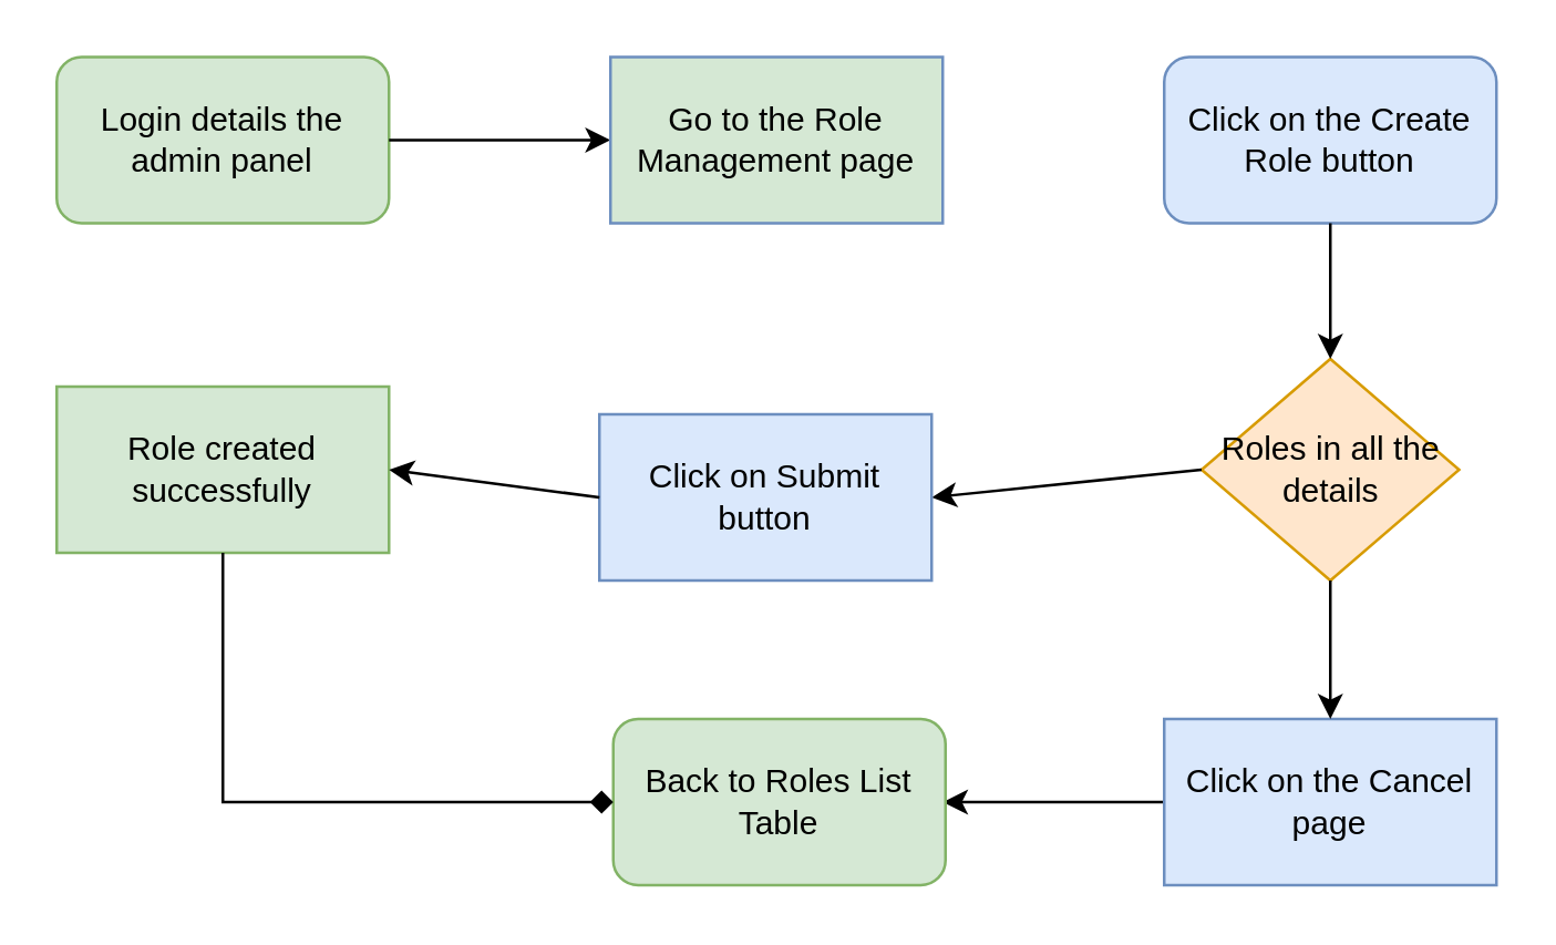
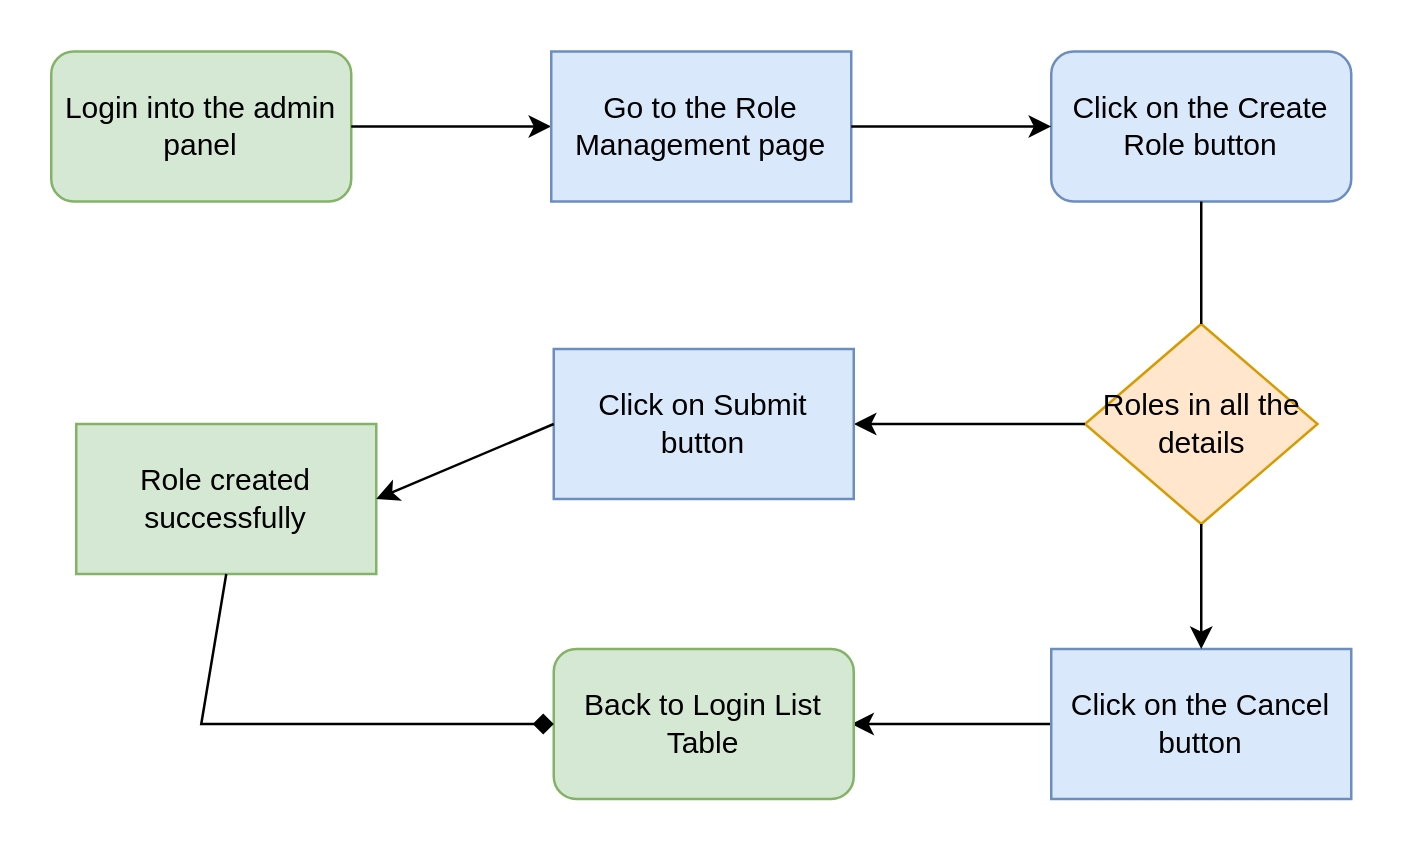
  <mxCell id="0" />
  <mxCell id="1" parent="0" />
  <mxCell id="2" style="edgeStyle=orthogonalEdgeStyle;rounded=0;orthogonalLoop=1;jettySize=auto;html=1;exitX=0.5;exitY=1;exitDx=0;exitDy=0;" parent="1" edge="1"><mxGeometry relative="1" as="geometry"><mxPoint x="325" y="90" as="sourcePoint" /><mxPoint x="325" y="90" as="targetPoint" /></mxGeometry></mxCell>
- <mxCell id="3" value="&lt;font style=&quot;font-size: 12px;&quot;&gt;Login details the admin panel&lt;/font&gt;" style="rounded=1;whiteSpace=wrap;html=1;fontSize=10;fillColor=#d5e8d4;strokeColor=#82b366;" parent="1" vertex="1"><mxGeometry x="20" y="20" width="120" height="60" as="geometry" /></mxCell>
+ <mxCell id="3" value="&lt;font style=&quot;font-size: 12px;&quot;&gt;Login into the admin panel&lt;/font&gt;" style="rounded=1;whiteSpace=wrap;html=1;fontSize=10;fillColor=#d5e8d4;strokeColor=#82b366;" parent="1" vertex="1"><mxGeometry x="20" y="20" width="120" height="60" as="geometry" /></mxCell>
  <mxCell id="4" value="" style="endArrow=classic;html=1;rounded=0;fontSize=10;exitX=1;exitY=0.5;exitDx=0;exitDy=0;" parent="1" source="3" edge="1"><mxGeometry width="50" height="50" relative="1" as="geometry"><mxPoint x="330" y="50" as="sourcePoint" /><mxPoint x="220" y="50" as="targetPoint" /></mxGeometry></mxCell>
- <mxCell id="5" value="&lt;font style=&quot;font-size: 12px;&quot;&gt;Go to the Role Management page&lt;/font&gt;" style="rounded=0;whiteSpace=wrap;html=1;fontSize=10;fillColor=#d5e8d4;strokeColor=#6c8ebf;" parent="1" vertex="1"><mxGeometry x="220" y="20" width="120" height="60" as="geometry" /></mxCell>
+ <mxCell id="5" value="&lt;font style=&quot;font-size: 12px;&quot;&gt;Go to the Role Management page&lt;/font&gt;" style="rounded=0;whiteSpace=wrap;html=1;fontSize=10;fillColor=#dae8fc;strokeColor=#6c8ebf;" parent="1" vertex="1"><mxGeometry x="220" y="20" width="120" height="60" as="geometry" /></mxCell>
  <mxCell id="6" value="&lt;font style=&quot;font-size: 12px;&quot;&gt;Click on the Create Role button&lt;/font&gt;" style="whiteSpace=wrap;html=1;fontSize=10;fillColor=#dae8fc;strokeColor=#6c8ebf;rounded=1;" parent="1" vertex="1"><mxGeometry x="420" y="20" width="120" height="60" as="geometry" /></mxCell>
+ <mxCell id="7" value="" style="endArrow=classic;html=1;rounded=0;fontSize=12;entryX=0;entryY=0.5;entryDx=0;entryDy=0;exitX=1;exitY=0.5;exitDx=0;exitDy=0;" parent="1" source="5" target="6" edge="1"><mxGeometry width="50" height="50" relative="1" as="geometry"><mxPoint x="330" y="110" as="sourcePoint" /><mxPoint x="380" y="60" as="targetPoint" /></mxGeometry></mxCell>
  <mxCell id="8" value="&lt;span style=&quot;font-size: 12px;&quot;&gt;Roles in all the details&lt;/span&gt;" style="rhombus;whiteSpace=wrap;html=1;fontSize=10;fillColor=#ffe6cc;strokeColor=#d79b00;rounded=0;" vertex="1" parent="1"><mxGeometry x="433.5" y="129" width="93" height="80" as="geometry" /></mxCell>
- <mxCell id="9" value="" style="endArrow=classic;html=1;rounded=0;exitX=0.5;exitY=1;exitDx=0;exitDy=0;entryX=0.5;entryY=0;entryDx=0;entryDy=0;" edge="1" parent="1" source="6" target="8"><mxGeometry width="50" height="50" relative="1" as="geometry"><mxPoint x="247" y="329" as="sourcePoint" /><mxPoint x="297" y="279" as="targetPoint" /></mxGeometry></mxCell>
+ <mxCell id="9" value="" style="endArrow=none;html=1;rounded=0;exitX=0.5;exitY=1;exitDx=0;exitDy=0;entryX=0.5;entryY=0;entryDx=0;entryDy=0;" edge="1" parent="1" source="6" target="8"><mxGeometry width="50" height="50" relative="1" as="geometry"><mxPoint x="247" y="329" as="sourcePoint" /><mxPoint x="297" y="279" as="targetPoint" /></mxGeometry></mxCell>
  <mxCell id="10" value="" style="endArrow=classic;html=1;rounded=0;exitX=0;exitY=0.5;exitDx=0;exitDy=0;entryX=1;entryY=0.5;entryDx=0;entryDy=0;" edge="1" parent="1" source="8" target="11"><mxGeometry width="50" height="50" relative="1" as="geometry"><mxPoint x="247" y="329" as="sourcePoint" /><mxPoint x="407" y="209" as="targetPoint" /></mxGeometry></mxCell>
- <mxCell id="11" value="Click on Submit button" style="rounded=0;whiteSpace=wrap;html=1;fillColor=#dae8fc;strokeColor=#6c8ebf;" vertex="1" parent="1"><mxGeometry x="216" y="149" width="120" height="60" as="geometry" /></mxCell>
- <mxCell id="12" value="Role created successfully" style="rounded=0;whiteSpace=wrap;html=1;fillColor=#d5e8d4;strokeColor=#82b366;" vertex="1" parent="1"><mxGeometry x="20" y="139" width="120" height="60" as="geometry" /></mxCell>
+ <mxCell id="11" value="Click on Submit button" style="rounded=0;whiteSpace=wrap;html=1;fillColor=#dae8fc;strokeColor=#6c8ebf;" vertex="1" parent="1"><mxGeometry x="221" y="139" width="120" height="60" as="geometry" /></mxCell>
+ <mxCell id="12" value="Role created successfully" style="rounded=0;whiteSpace=wrap;html=1;fillColor=#d5e8d4;strokeColor=#82b366;" vertex="1" parent="1"><mxGeometry x="30" y="169" width="120" height="60" as="geometry" /></mxCell>
  <mxCell id="13" value="" style="endArrow=classic;html=1;rounded=0;exitX=0;exitY=0.5;exitDx=0;exitDy=0;entryX=1;entryY=0.5;entryDx=0;entryDy=0;" edge="1" parent="1" source="11" target="12"><mxGeometry width="50" height="50" relative="1" as="geometry"><mxPoint x="247" y="369" as="sourcePoint" /><mxPoint x="297" y="319" as="targetPoint" /></mxGeometry></mxCell>
  <mxCell id="14" value="" style="edgeStyle=orthogonalEdgeStyle;rounded=0;orthogonalLoop=1;jettySize=auto;html=1;" edge="1" parent="1" source="15"><mxGeometry relative="1" as="geometry"><mxPoint x="340" y="289" as="targetPoint" /></mxGeometry></mxCell>
- <mxCell id="15" value="Click on the Cancel page" style="rounded=0;whiteSpace=wrap;html=1;fillColor=#dae8fc;strokeColor=#6c8ebf;" vertex="1" parent="1"><mxGeometry x="420" y="259" width="120" height="60" as="geometry" /></mxCell>
+ <mxCell id="15" value="Click on the Cancel button" style="rounded=0;whiteSpace=wrap;html=1;fillColor=#dae8fc;strokeColor=#6c8ebf;" vertex="1" parent="1"><mxGeometry x="420" y="259" width="120" height="60" as="geometry" /></mxCell>
  <mxCell id="16" value="" style="endArrow=classic;html=1;rounded=0;exitX=0.5;exitY=1;exitDx=0;exitDy=0;entryX=0.5;entryY=0;entryDx=0;entryDy=0;" edge="1" parent="1" source="8" target="15"><mxGeometry width="50" height="50" relative="1" as="geometry"><mxPoint x="247" y="369" as="sourcePoint" /><mxPoint x="297" y="319" as="targetPoint" /></mxGeometry></mxCell>
- <mxCell id="17" value="Back to Roles List Table" style="rounded=1;whiteSpace=wrap;html=1;fillColor=#d5e8d4;strokeColor=#82b366;" vertex="1" parent="1"><mxGeometry x="221" y="259" width="120" height="60" as="geometry" /></mxCell>
+ <mxCell id="17" value="Back to Login List Table" style="rounded=1;whiteSpace=wrap;html=1;fillColor=#d5e8d4;strokeColor=#82b366;" vertex="1" parent="1"><mxGeometry x="221" y="259" width="120" height="60" as="geometry" /></mxCell>
  <mxCell id="18" value="" style="endArrow=diamond;html=1;rounded=0;exitX=0.5;exitY=1;exitDx=0;exitDy=0;entryX=0;entryY=0.5;entryDx=0;entryDy=0;" edge="1" parent="1" source="12" target="17"><mxGeometry width="50" height="50" relative="1" as="geometry"><mxPoint x="247" y="359" as="sourcePoint" /><mxPoint x="297" y="309" as="targetPoint" /><Array as="points"><mxPoint x="80" y="289" /></Array></mxGeometry></mxCell>
